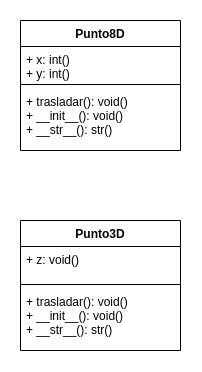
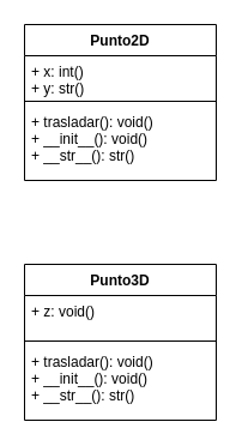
  <mxCell id="0" />
  <mxCell id="1" parent="0" />
- <mxCell id="2" value="Punto8D" style="swimlane;fontStyle=1;align=center;verticalAlign=top;childLayout=stackLayout;horizontal=1;startSize=26;horizontalStack=0;resizeParent=1;resizeParentMax=0;resizeLast=0;collapsible=1;marginBottom=0;" vertex="1" parent="1"><mxGeometry x="20" y="20" width="160" height="130" as="geometry" /></mxCell>
- <mxCell id="3" value="+ x: int()&#10;+ y: int()" style="text;strokeColor=none;fillColor=none;align=left;verticalAlign=top;spacingLeft=4;spacingRight=4;overflow=hidden;rotatable=0;points=[[0,0.5],[1,0.5]];portConstraint=eastwest;" vertex="1" parent="2"><mxGeometry y="26" width="160" height="34" as="geometry" /></mxCell>
+ <mxCell id="2" value="Punto2D" style="swimlane;fontStyle=1;align=center;verticalAlign=top;childLayout=stackLayout;horizontal=1;startSize=26;horizontalStack=0;resizeParent=1;resizeParentMax=0;resizeLast=0;collapsible=1;marginBottom=0;" vertex="1" parent="1"><mxGeometry x="20" y="20" width="160" height="130" as="geometry" /></mxCell>
+ <mxCell id="3" value="+ x: int()&#10;+ y: str()" style="text;strokeColor=none;fillColor=none;align=left;verticalAlign=top;spacingLeft=4;spacingRight=4;overflow=hidden;rotatable=0;points=[[0,0.5],[1,0.5]];portConstraint=eastwest;" vertex="1" parent="2"><mxGeometry y="26" width="160" height="34" as="geometry" /></mxCell>
  <mxCell id="4" value="" style="line;strokeWidth=1;fillColor=none;align=left;verticalAlign=middle;spacingTop=-1;spacingLeft=3;spacingRight=3;rotatable=0;labelPosition=right;points=[];portConstraint=eastwest;strokeColor=inherit;" vertex="1" parent="2"><mxGeometry y="60" width="160" height="8" as="geometry" /></mxCell>
  <mxCell id="5" value="+ trasladar(): void()&#10;+ __init__(): void()&#10;+ __str__(): str()&#10; " style="text;strokeColor=none;fillColor=none;align=left;verticalAlign=top;spacingLeft=4;spacingRight=4;overflow=hidden;rotatable=0;points=[[0,0.5],[1,0.5]];portConstraint=eastwest;" vertex="1" parent="2"><mxGeometry y="68" width="160" height="62" as="geometry" /></mxCell>
  <mxCell id="6" value="Punto3D" style="swimlane;fontStyle=1;align=center;verticalAlign=top;childLayout=stackLayout;horizontal=1;startSize=26;horizontalStack=0;resizeParent=1;resizeParentMax=0;resizeLast=0;collapsible=1;marginBottom=0;" vertex="1" parent="1"><mxGeometry x="20" y="220" width="160" height="130" as="geometry" /></mxCell>
  <mxCell id="7" value="+ z: void()" style="text;strokeColor=none;fillColor=none;align=left;verticalAlign=top;spacingLeft=4;spacingRight=4;overflow=hidden;rotatable=0;points=[[0,0.5],[1,0.5]];portConstraint=eastwest;" vertex="1" parent="6"><mxGeometry y="26" width="160" height="34" as="geometry" /></mxCell>
  <mxCell id="8" value="" style="line;strokeWidth=1;fillColor=none;align=left;verticalAlign=middle;spacingTop=-1;spacingLeft=3;spacingRight=3;rotatable=0;labelPosition=right;points=[];portConstraint=eastwest;strokeColor=inherit;" vertex="1" parent="6"><mxGeometry y="60" width="160" height="8" as="geometry" /></mxCell>
  <mxCell id="9" value="+ trasladar(): void()&#10;+ __init__(): void()&#10;+ __str__(): str()&#10; " style="text;strokeColor=none;fillColor=none;align=left;verticalAlign=top;spacingLeft=4;spacingRight=4;overflow=hidden;rotatable=0;points=[[0,0.5],[1,0.5]];portConstraint=eastwest;" vertex="1" parent="6"><mxGeometry y="68" width="160" height="62" as="geometry" /></mxCell>
